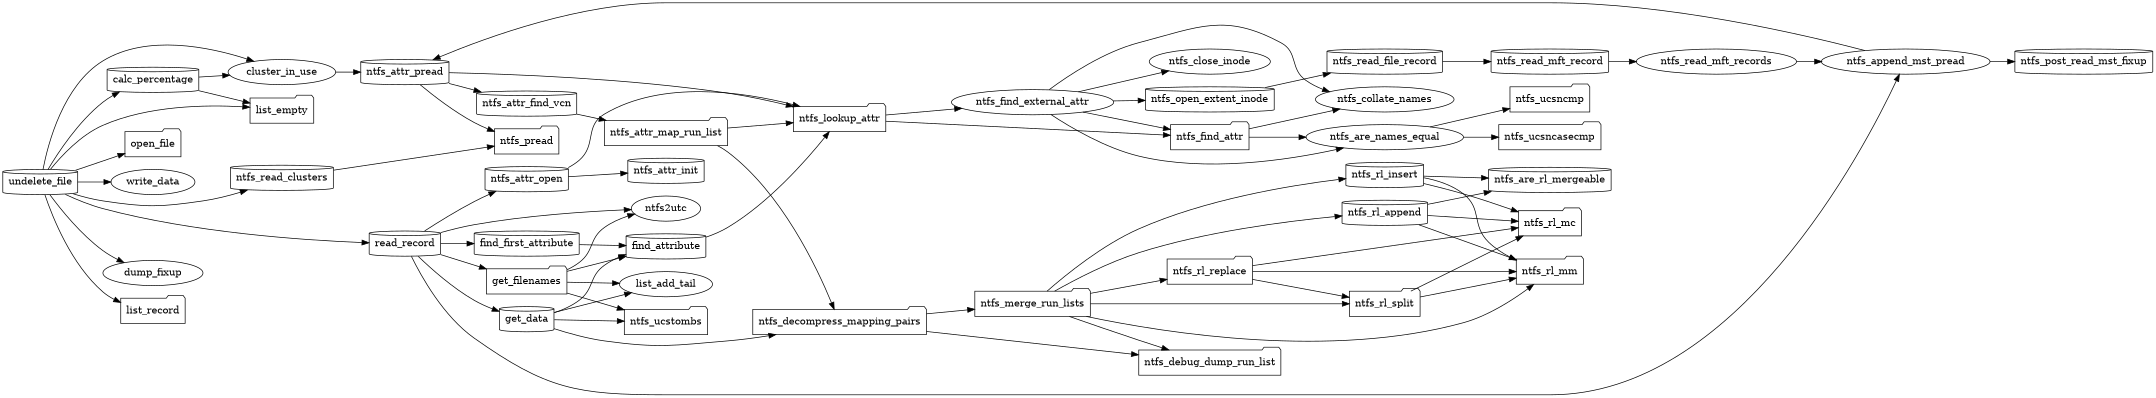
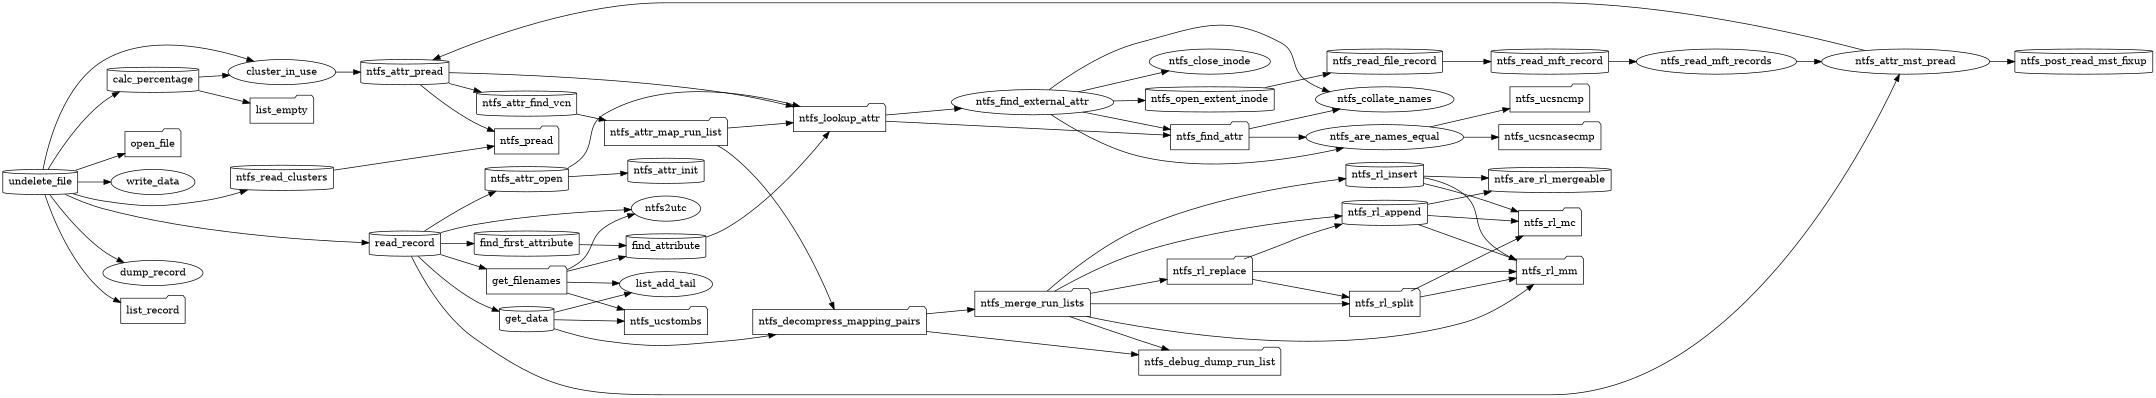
  digraph {
    color=black
    fontcolor=black
    fontname="DejaVu Serif"
    fontsize=14
    rankdir=LR
    node [color=black fontcolor=black fontname="DejaVu Serif" fontsize=14 shape=cylinder]
    edge [color=black fontcolor=black fontname="DejaVu Serif" fontsize=14]
    calc_percentage [height=0.500000 width=1.530000]
    cluster_in_use [height=0.500000 shape=ellipse width=1.390000]
    list_empty [height=0.500000 shape=folder width=1.110000]
    ntfs_attr_pread [height=0.500000 width=1.440000]
    ntfs_attr_open [height=0.500000 width=1.390000]
    ntfs_lookup_attr [height=0.500000 shape=folder width=1.560000]
    ntfs_attr_init [height=0.500000 width=1.280000]
    ntfs_pread [height=0.500000 shape=folder width=1.110000]
    ntfs_attr_find_vcn [height=0.500000 width=1.720000]
    ntfs_find_attr [height=0.500000 shape=folder width=1.330000]
    ntfs_find_external_attr [height=0.500000 shape=ellipse width=2.060000]
    ntfs_attr_map_run_list [height=0.500000 shape=folder width=2.060000]
    open_file [height=0.500000 shape=folder width=1]
    write_data [height=0.500000 shape=ellipse width=1.110000]
    find_attribute [height=0.500000 width=1.330000]
    ntfs_are_names_equal [height=0.500000 shape=ellipse width=2.030000]
    ntfs_collate_names [height=0.500000 shape=ellipse width=1.780000]
    ntfs_close_inode [height=0.500000 shape=ellipse width=1.580000]
    ntfs_open_extent_inode [height=0.500000 width=2.140000]
    find_first_attribute [height=0.500000 width=1.750000]
    ntfs_decompress_mapping_pairs [height=0.500000 shape=folder width=2.830000]
    ntfs_debug_dump_run_list [height=0.500000 shape=folder width=2.390000]
    ntfs_merge_run_lists [height=0.500000 shape=folder width=1.920000]
    ntfs_rl_append [height=0.500000 width=1.440000]
    ntfs_rl_insert [height=0.500000 width=1.310000]
    ntfs_rl_mm [height=0.500000 shape=folder width=1.190000]
    ntfs_rl_replace [height=0.500000 shape=folder width=1.440000]
    ntfs_rl_split [height=0.500000 shape=folder width=1.220000]
    get_data [height=0.500000 width=0.940000]
    list_add_tail [height=0.500000 shape=ellipse width=1.250000]
    ntfs_ucstombs [height=0.500000 shape=folder width=1.420000]
    get_filenames [height=0.500000 shape=folder width=1.360000]
    ntfs2utc [height=0.500000 shape=ellipse width=0.920000]
    undelete_file [height=0.500000 width=1.310000]
    ntfs_read_clusters [height=0.500000 width=1.690000]
    read_record [height=0.500000 width=1.190000]
-   dump_record [height=0.500000 shape=ellipse width=1.310000 label=dump_fixup]
+   dump_record [height=0.500000 shape=ellipse width=1.310000]
    list_record [height=0.500000 shape=folder width=1.110000]
-   ntfs_attr_mst_pread [height=0.500000 shape=ellipse width=1.830000 label=ntfs_append_mst_pread]
+   ntfs_attr_mst_pread [height=0.500000 shape=ellipse width=1.830000]
    ntfs_ucsncasecmp [height=0.500000 shape=folder width=1.690000]
    ntfs_ucsncmp [height=0.500000 shape=folder width=1.360000]
    ntfs_post_read_mst_fixup [height=0.500000 width=2.310000]
    ntfs_are_rl_mergeable [height=0.500000 width=2.030000]
    ntfs_rl_mc [height=0.500000 shape=folder width=1.110000]
    ntfs_read_file_record [height=0.500000 width=1.940000]
    ntfs_read_mft_record [height=0.500000 width=1.970000]
    ntfs_read_mft_records [height=0.500000 shape=ellipse width=2.030000]
    calc_percentage -> cluster_in_use
    calc_percentage -> list_empty
    cluster_in_use -> ntfs_attr_pread
    ntfs_attr_pread -> ntfs_lookup_attr
    ntfs_attr_pread -> ntfs_pread
    ntfs_attr_pread -> ntfs_attr_find_vcn
    ntfs_attr_open -> ntfs_lookup_attr
    ntfs_attr_open -> ntfs_attr_init
    ntfs_lookup_attr -> ntfs_find_attr
    ntfs_lookup_attr -> ntfs_find_external_attr
    ntfs_attr_find_vcn -> ntfs_attr_map_run_list
    ntfs_find_attr -> ntfs_are_names_equal
    ntfs_find_attr -> ntfs_collate_names
    ntfs_find_external_attr -> ntfs_find_attr
    ntfs_find_external_attr -> ntfs_are_names_equal
    ntfs_find_external_attr -> ntfs_collate_names
    ntfs_find_external_attr -> ntfs_close_inode
    ntfs_find_external_attr -> ntfs_open_extent_inode
    ntfs_attr_map_run_list -> ntfs_lookup_attr
    ntfs_attr_map_run_list -> ntfs_decompress_mapping_pairs
    find_attribute -> ntfs_lookup_attr
    ntfs_are_names_equal -> ntfs_ucsncasecmp
    ntfs_are_names_equal -> ntfs_ucsncmp
    ntfs_open_extent_inode -> ntfs_read_file_record
    find_first_attribute -> find_attribute
    ntfs_decompress_mapping_pairs -> ntfs_debug_dump_run_list
    ntfs_decompress_mapping_pairs -> ntfs_merge_run_lists
    ntfs_merge_run_lists -> ntfs_debug_dump_run_list
    ntfs_merge_run_lists -> ntfs_rl_append
    ntfs_merge_run_lists -> ntfs_rl_insert
    ntfs_merge_run_lists -> ntfs_rl_mm
    ntfs_merge_run_lists -> ntfs_rl_replace
    ntfs_merge_run_lists -> ntfs_rl_split
    ntfs_rl_append -> ntfs_rl_mm
    ntfs_rl_append -> ntfs_are_rl_mergeable
    ntfs_rl_append -> ntfs_rl_mc
    ntfs_rl_insert -> ntfs_rl_mm
    ntfs_rl_insert -> ntfs_are_rl_mergeable
    ntfs_rl_insert -> ntfs_rl_mc
    ntfs_rl_replace -> ntfs_rl_mm
    ntfs_rl_replace -> ntfs_rl_split
-   ntfs_rl_replace -> ntfs_rl_mc
+   ntfs_rl_replace -> ntfs_rl_append
    ntfs_rl_split -> ntfs_rl_mm
    ntfs_rl_split -> ntfs_rl_mc
-   get_data -> find_attribute
    get_data -> ntfs_decompress_mapping_pairs
    get_data -> list_add_tail
    get_data -> ntfs_ucstombs
    get_filenames -> find_attribute
    get_filenames -> list_add_tail
    get_filenames -> ntfs_ucstombs
    get_filenames -> ntfs2utc
    undelete_file -> calc_percentage
    undelete_file -> cluster_in_use
-   undelete_file -> list_empty
    undelete_file -> open_file
    undelete_file -> write_data
    undelete_file -> ntfs_read_clusters
    undelete_file -> read_record
    undelete_file -> dump_record
    undelete_file -> list_record
    ntfs_read_clusters -> ntfs_pread
    read_record -> ntfs_attr_open
    read_record -> find_first_attribute
    read_record -> get_data
    read_record -> get_filenames
    read_record -> ntfs2utc
    read_record -> ntfs_attr_mst_pread
    ntfs_attr_mst_pread -> ntfs_attr_pread
    ntfs_attr_mst_pread -> ntfs_post_read_mst_fixup
    ntfs_read_file_record -> ntfs_read_mft_record
    ntfs_read_mft_record -> ntfs_read_mft_records
    ntfs_read_mft_records -> ntfs_attr_mst_pread
  }
